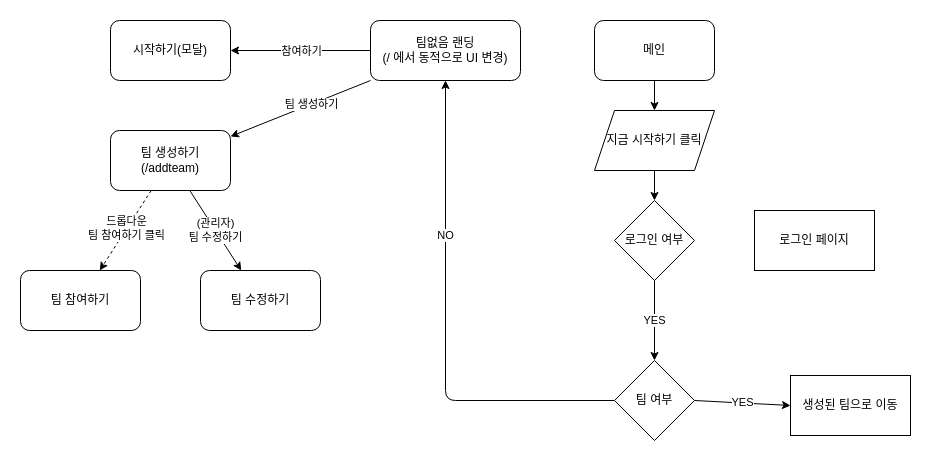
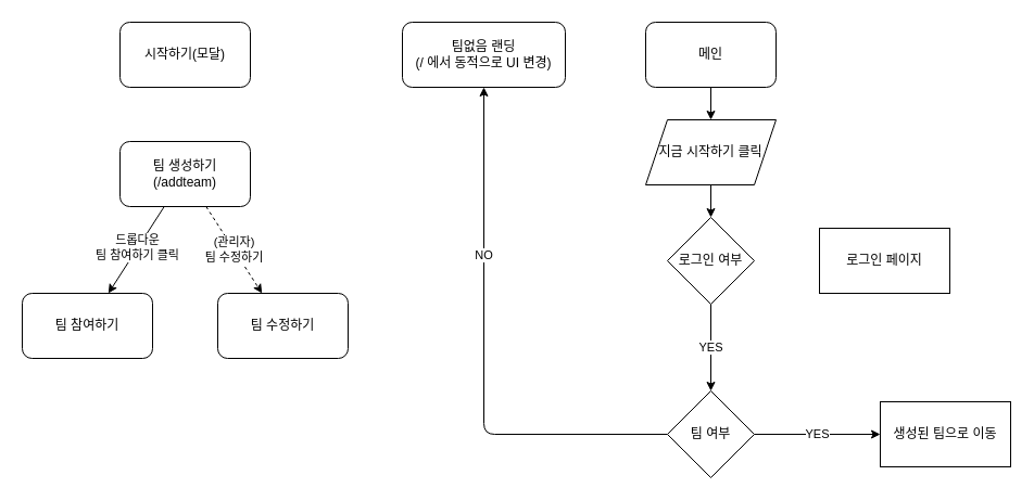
  <mxCell id="0" />
  <mxCell id="1" parent="0" />
  <mxCell id="2" value="YES" style="edgeStyle=none;html=1;exitX=0.5;exitY=1;exitDx=0;exitDy=0;entryX=0.5;entryY=0;entryDx=0;entryDy=0;" edge="1" parent="1" source="14" target="5"><mxGeometry relative="1" as="geometry"><mxPoint x="654" y="270" as="sourcePoint" /><mxPoint x="670" y="380" as="targetPoint" /></mxGeometry></mxCell>
  <mxCell id="3" value="NO" style="edgeStyle=none;html=1;entryX=0.5;entryY=1;entryDx=0;entryDy=0;" edge="1" parent="1" source="5" target="10"><mxGeometry x="0.365" relative="1" as="geometry"><Array as="points"><mxPoint x="445" y="400" /></Array><mxPoint as="offset" /></mxGeometry></mxCell>
  <mxCell id="4" value="YES" style="edgeStyle=none;html=1;exitX=1;exitY=0.5;exitDx=0;exitDy=0;entryX=0;entryY=0.5;entryDx=0;entryDy=0;" edge="1" parent="1" source="5" target="11"><mxGeometry relative="1" as="geometry" /></mxCell>
  <mxCell id="5" value="팀 여부" style="rhombus;whiteSpace=wrap;html=1;" vertex="1" parent="1"><mxGeometry x="614" y="360" width="80" height="80" as="geometry" /></mxCell>
- <mxCell id="6" value="" style="edgeStyle=none;html=1;" edge="1" parent="1" source="10" target="18"><mxGeometry relative="1" as="geometry" /></mxCell>
- <mxCell id="7" value="참여하기" style="edgeLabel;html=1;align=center;verticalAlign=middle;resizable=0;points=[];" vertex="1" connectable="0" parent="6"><mxGeometry x="-0.005" relative="1" as="geometry"><mxPoint as="offset" /></mxGeometry></mxCell>
- <mxCell id="8" value="" style="edgeStyle=none;html=1;" edge="1" parent="1" source="10" target="22"><mxGeometry relative="1" as="geometry" /></mxCell>
- <mxCell id="9" value="팀 생성하기" style="edgeLabel;html=1;align=center;verticalAlign=middle;resizable=0;points=[];" vertex="1" connectable="0" parent="8"><mxGeometry x="-0.137" y="-1" relative="1" as="geometry"><mxPoint x="1" as="offset" /></mxGeometry></mxCell>
  <mxCell id="10" value="팀없음 랜딩&lt;br&gt;(/ 에서 동적으로 UI 변경)" style="rounded=1;whiteSpace=wrap;html=1;" vertex="1" parent="1"><mxGeometry x="370" y="20" width="150" height="60" as="geometry" /></mxCell>
- <mxCell id="11" value="생성된 팀으로 이동" style="rounded=0;whiteSpace=wrap;html=1;" vertex="1" parent="1"><mxGeometry x="790" y="375" width="120" height="60" as="geometry" /></mxCell>
+ <mxCell id="11" value="생성된 팀으로 이동" style="rounded=0;whiteSpace=wrap;html=1;" vertex="1" parent="1"><mxGeometry x="810" y="370" width="120" height="60" as="geometry" /></mxCell>
  <mxCell id="12" value="" style="edgeStyle=none;html=1;" edge="1" parent="1" source="13" target="17"><mxGeometry relative="1" as="geometry" /></mxCell>
  <mxCell id="13" value="메인" style="rounded=1;whiteSpace=wrap;html=1;" vertex="1" parent="1"><mxGeometry x="594" y="20" width="120" height="60" as="geometry" /></mxCell>
  <mxCell id="14" value="로그인 여부" style="rhombus;whiteSpace=wrap;html=1;" vertex="1" parent="1"><mxGeometry x="614" y="200" width="80" height="80" as="geometry" /></mxCell>
  <mxCell id="15" value="로그인 페이지" style="whiteSpace=wrap;html=1;" vertex="1" parent="1"><mxGeometry x="754" y="210" width="120" height="60" as="geometry" /></mxCell>
  <mxCell id="16" value="" style="edgeStyle=none;html=1;" edge="1" parent="1" source="17" target="14"><mxGeometry relative="1" as="geometry" /></mxCell>
  <mxCell id="17" value="지금 시작하기 클릭" style="shape=parallelogram;perimeter=parallelogramPerimeter;whiteSpace=wrap;html=1;fixedSize=1;" vertex="1" parent="1"><mxGeometry x="594" y="110" width="120" height="60" as="geometry" /></mxCell>
  <mxCell id="18" value="시작하기(모달)" style="whiteSpace=wrap;html=1;rounded=1;" vertex="1" parent="1"><mxGeometry x="110" y="20" width="120" height="60" as="geometry" /></mxCell>
- <mxCell id="19" value="(관리자)&lt;br&gt;팀 수정하기" style="edgeStyle=none;html=1;" edge="1" parent="1" source="22" target="23"><mxGeometry relative="1" as="geometry" /></mxCell>
- <mxCell id="20" value="" style="edgeStyle=none;html=1;dashed=1;" edge="1" parent="1" source="22" target="24"><mxGeometry relative="1" as="geometry" /></mxCell>
+ <mxCell id="19" value="(관리자)&lt;br&gt;팀 수정하기" style="edgeStyle=none;html=1;dashed=1;" edge="1" parent="1" source="22" target="23"><mxGeometry relative="1" as="geometry" /></mxCell>
+ <mxCell id="20" value="" style="edgeStyle=none;html=1;" edge="1" parent="1" source="22" target="24"><mxGeometry relative="1" as="geometry" /></mxCell>
  <mxCell id="21" value="드롭다운&lt;br&gt;팀 참여하기 클릭" style="edgeLabel;html=1;align=center;verticalAlign=middle;resizable=0;points=[];" vertex="1" connectable="0" parent="20"><mxGeometry x="-0.06" y="-1" relative="1" as="geometry"><mxPoint as="offset" /></mxGeometry></mxCell>
  <mxCell id="22" value="팀 생성하기&lt;br&gt;(/addteam)" style="whiteSpace=wrap;html=1;rounded=1;" vertex="1" parent="1"><mxGeometry x="110" y="130" width="120" height="60" as="geometry" /></mxCell>
  <mxCell id="23" value="팀 수정하기" style="whiteSpace=wrap;html=1;rounded=1;" vertex="1" parent="1"><mxGeometry x="200" y="270" width="120" height="60" as="geometry" /></mxCell>
  <mxCell id="24" value="팀 참여하기" style="whiteSpace=wrap;html=1;rounded=1;" vertex="1" parent="1"><mxGeometry x="20" y="270" width="120" height="60" as="geometry" /></mxCell>
